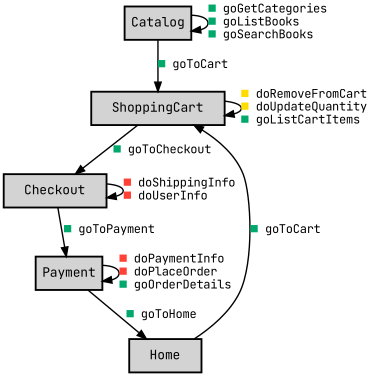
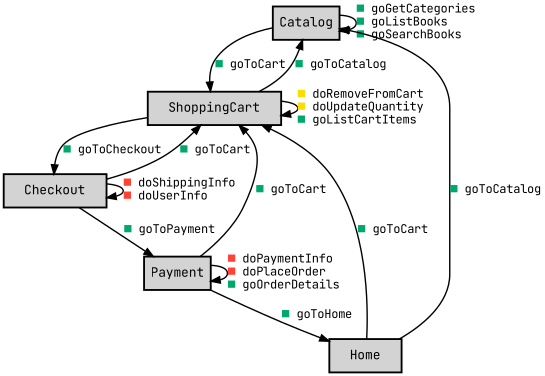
  digraph {
    fontname="JetBrains Mono"
    labelloc=t
    node [fillcolor=lightgray fontname="JetBrains Mono" margin="0.3,0.1" shape=box style="bold,filled"]
    edge [fontname="JetBrains Mono" fontsize=13 penwidth=1.5]
    n1 [label=Catalog margin=0.1]
    n2 [label=ShoppingCart]
    n3 [label=Checkout]
    n4 [label=Payment margin=0.1]
    n5 [label=Home]
    n1 -> n1 [label=<<table border="0" cellborder="0" cellspacing="0" cellpadding="0"><tr><td valign="middle" align="left" href="#goGetCategories" tooltip="Get Category List (safe)"><font color="#00A86B">■</font> goGetCategories</td></tr><tr><td valign="middle" align="left" href="#goListBooks" tooltip="Get Book List (safe)"><font color="#00A86B">■</font> goListBooks</td></tr><tr><td valign="middle" align="left" href="#goSearchBooks" tooltip="Search Books (safe)"><font color="#00A86B">■</font> goSearchBooks</td></tr></table>>]
    n1 -> n2 [label=<<table border="0" cellborder="0" cellspacing="0" cellpadding="0"><tr><td valign="middle" href="#goToCart" tooltip="Go to Cart Screen (safe)"><font color="#00A86B">■</font> goToCart</td></tr></table>>]
+   n2 -> n1 [label=<<table border="0" cellborder="0" cellspacing="0" cellpadding="0"><tr><td valign="middle" href="#goToCatalog" tooltip="Go to Catalog Screen (safe)"><font color="#00A86B">■</font> goToCatalog</td></tr></table>>]
    n2 -> n2 [label=<<table border="0" cellborder="0" cellspacing="0" cellpadding="0"><tr><td valign="middle" align="left" href="#doRemoveFromCart" tooltip="Remove Item from Cart (idempotent)"><font color="#FFDC00">■</font> doRemoveFromCart</td></tr><tr><td valign="middle" align="left" href="#doUpdateQuantity" tooltip="Update Cart Item Quantity (idempotent)"><font color="#FFDC00">■</font> doUpdateQuantity</td></tr><tr><td valign="middle" align="left" href="#goListCartItems" tooltip="Get Cart Items List (safe)"><font color="#00A86B">■</font> goListCartItems</td></tr></table>>]
    n2 -> n3 [label=<<table border="0" cellborder="0" cellspacing="0" cellpadding="0"><tr><td valign="middle" href="#goToCheckout" tooltip="Go to Checkout Screen (safe)"><font color="#00A86B">■</font> goToCheckout</td></tr></table>>]
+   n3 -> n2 [label=<<table border="0" cellborder="0" cellspacing="0" cellpadding="0"><tr><td valign="middle" href="#goToCart" tooltip="Go to Cart Screen (safe)"><font color="#00A86B">■</font> goToCart</td></tr></table>>]
    n3 -> n3 [label=<<table border="0" cellborder="0" cellspacing="0" cellpadding="0"><tr><td valign="middle" align="left" href="#doShippingInfo" tooltip="Input Shipping Information (unsafe)"><font color="#FF4136">■</font> doShippingInfo</td></tr><tr><td valign="middle" align="left" href="#doUserInfo" tooltip="Input User Information (unsafe)"><font color="#FF4136">■</font> doUserInfo</td></tr></table>>]
    n3 -> n4 [label=<<table border="0" cellborder="0" cellspacing="0" cellpadding="0"><tr><td valign="middle" href="#goToPayment" tooltip="Go to Payment Screen (safe)"><font color="#00A86B">■</font> goToPayment</td></tr></table>>]
+   n4 -> n2 [label=<<table border="0" cellborder="0" cellspacing="0" cellpadding="0"><tr><td valign="middle" href="#goToCart" tooltip="Go to Cart Screen (safe)"><font color="#00A86B">■</font> goToCart</td></tr></table>>]
    n4 -> n4 [label=<<table border="0" cellborder="0" cellspacing="0" cellpadding="0"><tr><td valign="middle" align="left" href="#doPaymentInfo" tooltip="Input Payment Information (unsafe)"><font color="#FF4136">■</font> doPaymentInfo</td></tr><tr><td valign="middle" align="left" href="#doPlaceOrder" tooltip="Place Order (unsafe)"><font color="#FF4136">■</font> doPlaceOrder</td></tr><tr><td valign="middle" align="left" href="#goOrderDetails" tooltip="Display Order Details (safe)"><font color="#00A86B">■</font> goOrderDetails</td></tr></table>>]
    n4 -> n5 [label=<<table border="0" cellborder="0" cellspacing="0" cellpadding="0"><tr><td valign="middle" href="#goToHome" tooltip="Go to Home Screen (safe)"><font color="#00A86B">■</font> goToHome</td></tr></table>>]
+   n5 -> n1 [label=<<table border="0" cellborder="0" cellspacing="0" cellpadding="0"><tr><td valign="middle" href="#goToCatalog" tooltip="Go to Catalog Screen (safe)"><font color="#00A86B">■</font> goToCatalog</td></tr></table>>]
    n5 -> n2 [label=<<table border="0" cellborder="0" cellspacing="0" cellpadding="0"><tr><td valign="middle" href="#goToCart" tooltip="Go to Cart Screen (safe)"><font color="#00A86B">■</font> goToCart</td></tr></table>>]
  }
